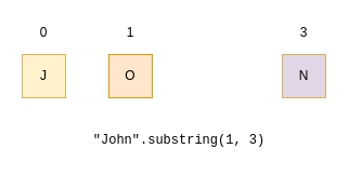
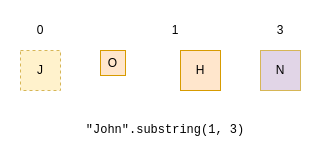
  <mxCell id="0" />
  <mxCell id="1" parent="0" />
- <mxCell id="2" value="J" style="rounded=0;whiteSpace=wrap;html=1;fillColor=#fff2cc;strokeColor=#d6b656;" vertex="1" parent="1"><mxGeometry x="20" y="50" width="40" height="40" as="geometry" /></mxCell>
- <mxCell id="3" value="O" style="rounded=0;whiteSpace=wrap;html=1;fillColor=#ffe6cc;strokeColor=#d79b00;" vertex="1" parent="1"><mxGeometry x="100" y="50" width="40" height="40" as="geometry" /></mxCell>
+ <mxCell id="2" value="J" style="rounded=0;whiteSpace=wrap;html=1;fillColor=#fff2cc;strokeColor=#d6b656;dashed=1;" vertex="1" parent="1"><mxGeometry x="20" y="50" width="40" height="40" as="geometry" /></mxCell>
+ <mxCell id="3" value="O" style="rounded=0;whiteSpace=wrap;html=1;fillColor=#ffe6cc;strokeColor=#d79b00;" vertex="1" parent="1"><mxGeometry x="100" y="50" width="25" height="25" as="geometry" /></mxCell>
+ <mxCell id="4" value="H" style="rounded=0;whiteSpace=wrap;html=1;fillColor=#ffe6cc;strokeColor=#d79b00;" vertex="1" parent="1"><mxGeometry x="180" y="50" width="40" height="40" as="geometry" /></mxCell>
  <mxCell id="5" value="N" style="rounded=0;whiteSpace=wrap;html=1;fillColor=#e1d5e7;strokeColor=#d6b656;" vertex="1" parent="1"><mxGeometry x="260" y="50" width="40" height="40" as="geometry" /></mxCell>
  <mxCell id="6" value="0" style="text;html=1;strokeColor=none;fillColor=none;align=center;verticalAlign=middle;whiteSpace=wrap;rounded=0;" vertex="1" parent="1"><mxGeometry x="20" y="20" width="40" height="20" as="geometry" /></mxCell>
- <mxCell id="7" value="1" style="text;html=1;strokeColor=none;fillColor=none;align=center;verticalAlign=middle;whiteSpace=wrap;rounded=0;" vertex="1" parent="1"><mxGeometry x="100" y="20" width="40" height="20" as="geometry" /></mxCell>
+ <mxCell id="7" value="1" style="text;html=1;strokeColor=none;fillColor=none;align=center;verticalAlign=middle;whiteSpace=wrap;rounded=0;" vertex="1" parent="1"><mxGeometry x="155" y="20" width="40" height="20" as="geometry" /></mxCell>
  <mxCell id="8" value="3" style="text;html=1;strokeColor=none;fillColor=none;align=center;verticalAlign=middle;whiteSpace=wrap;rounded=0;" vertex="1" parent="1"><mxGeometry x="260" y="20" width="40" height="20" as="geometry" /></mxCell>
  <mxCell id="9" value="&quot;John&quot;.substring(1, 3)" style="text;html=1;strokeColor=none;fillColor=none;align=center;verticalAlign=middle;whiteSpace=wrap;rounded=0;fontFamily=Courier New;" vertex="1" parent="1"><mxGeometry x="80" y="120" width="170" height="20" as="geometry" /></mxCell>
